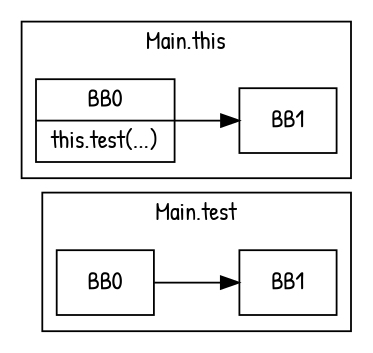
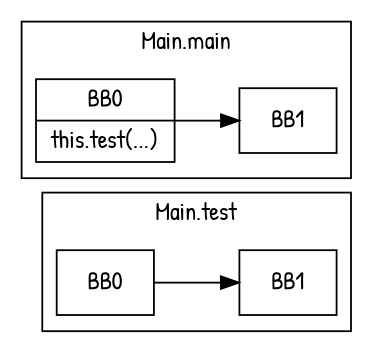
  digraph {
    rankdir=LR
    fontname="Patrick Hand"
    node [shape=record fontname="Patrick Hand"]
    edge [fontname="Patrick Hand"]
    n1 [label=BB0]
    n2 [label=BB1]
    n3 [label="BB0|this.test(...)"]
    n4 [label=BB1]
    subgraph cluster_1 {
      label="Main.test"
      n1
      n2
    }
    subgraph cluster_2 {
-     label="Main.this"
+     label="Main.main"
      n3
      n4
    }
    n1 -> n2
    n3 -> n4
  }
